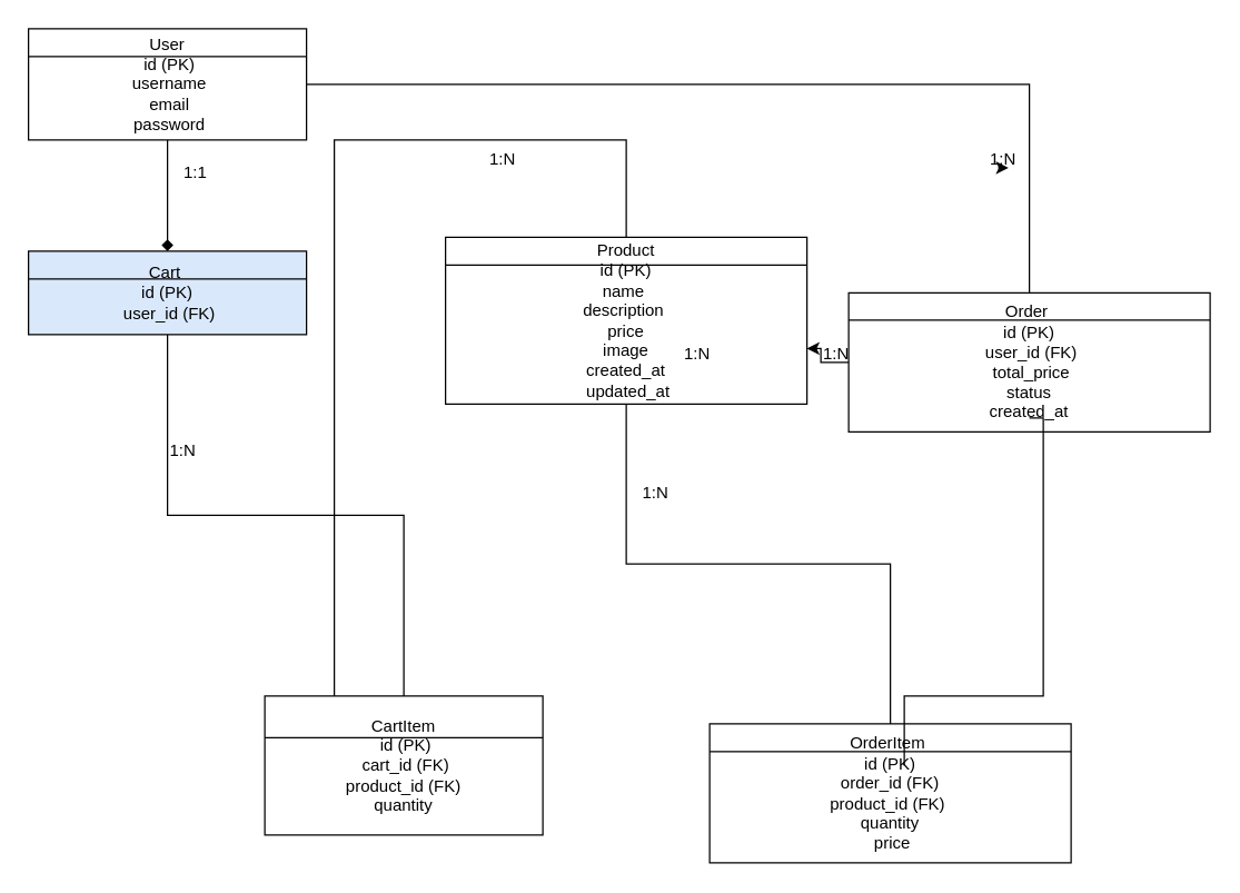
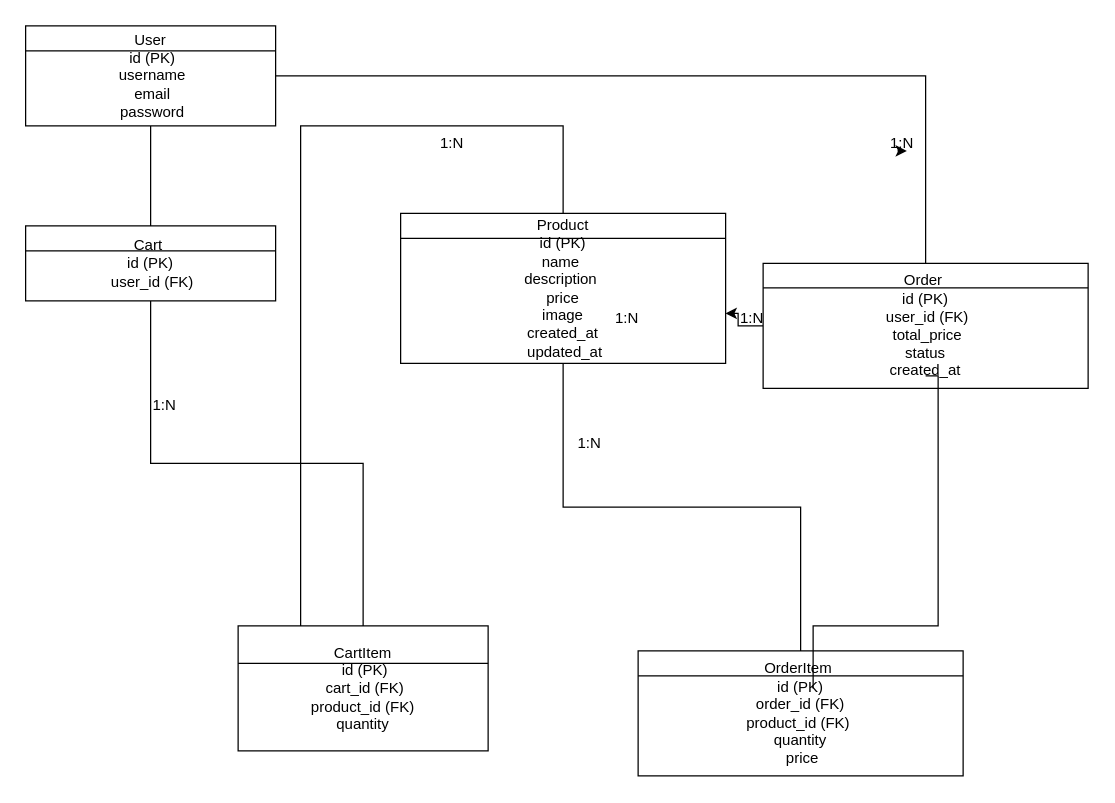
  <mxCell id="0" />
  <mxCell id="1" parent="0" />
  <mxCell id="2" value="User&lt;div&gt;&amp;nbsp;id (PK)&lt;/div&gt;&lt;div&gt;&amp;nbsp;username&lt;/div&gt;&lt;div&gt;&amp;nbsp;email&lt;/div&gt;&lt;div&gt;&amp;nbsp;password&lt;/div&gt;" style="rounded=0;whiteSpace=wrap;html=1;strokeColor=#000000;fillColor=#FFFFFF;" vertex="1" parent="1"><mxGeometry x="20" y="20" width="200" height="80" as="geometry" /></mxCell>
  <mxCell id="3" value="Product&lt;div&gt;&amp;nbsp;id (PK)&amp;nbsp;&lt;/div&gt;&lt;div&gt;name&amp;nbsp;&lt;/div&gt;&lt;div&gt;description&amp;nbsp;&lt;/div&gt;&lt;div&gt;price&lt;/div&gt;&lt;div&gt;&amp;nbsp;image&amp;nbsp;&lt;/div&gt;&lt;div&gt;created_at&lt;/div&gt;&lt;div&gt;&amp;nbsp;updated_at&lt;/div&gt;" style="rounded=0;whiteSpace=wrap;html=1;strokeColor=#000000;fillColor=#FFFFFF;" vertex="1" parent="1"><mxGeometry x="320" y="170" width="260" height="120" as="geometry" /></mxCell>
- <mxCell id="4" value="Cart&amp;nbsp;&lt;div&gt;id (PK)&lt;/div&gt;&lt;div&gt;&amp;nbsp;user_id (FK)&lt;/div&gt;" style="rounded=0;whiteSpace=wrap;html=1;strokeColor=#000000;fillColor=#dae8fc;" vertex="1" parent="1"><mxGeometry x="20" y="180" width="200" height="60" as="geometry" /></mxCell>
+ <mxCell id="4" value="Cart&amp;nbsp;&lt;div&gt;id (PK)&lt;/div&gt;&lt;div&gt;&amp;nbsp;user_id (FK)&lt;/div&gt;" style="rounded=0;whiteSpace=wrap;html=1;strokeColor=#000000;fillColor=#FFFFFF;" vertex="1" parent="1"><mxGeometry x="20" y="180" width="200" height="60" as="geometry" /></mxCell>
  <mxCell id="5" value="" style="edgeStyle=orthogonalEdgeStyle;rounded=0;orthogonalLoop=1;jettySize=auto;html=1;" edge="1" parent="1" source="6" target="18"><mxGeometry relative="1" as="geometry" /></mxCell>
  <mxCell id="6" value="Order&amp;nbsp;&lt;div&gt;id (PK)&lt;/div&gt;&lt;div&gt;&amp;nbsp;user_id (FK)&lt;/div&gt;&lt;div&gt;&amp;nbsp;total_price&lt;/div&gt;&lt;div&gt;&amp;nbsp;status&amp;nbsp;&lt;/div&gt;&lt;div&gt;created_at&lt;/div&gt;" style="rounded=0;whiteSpace=wrap;html=1;strokeColor=#000000;fillColor=#FFFFFF;" vertex="1" parent="1"><mxGeometry x="610" y="210" width="260" height="100" as="geometry" /></mxCell>
  <mxCell id="7" value="CartItem&lt;div&gt;&amp;nbsp;id (PK)&lt;/div&gt;&lt;div&gt;&amp;nbsp;cart_id (FK)&lt;/div&gt;&lt;div&gt;&amp;nbsp;product_id (FK)&amp;nbsp;&lt;/div&gt;&lt;div&gt;quantity&lt;/div&gt;" style="rounded=0;whiteSpace=wrap;html=1;strokeColor=#000000;fillColor=#FFFFFF;" vertex="1" parent="1"><mxGeometry x="190" y="500" width="200" height="100" as="geometry" /></mxCell>
  <mxCell id="8" value="OrderItem&amp;nbsp;&lt;div&gt;id (PK)&lt;/div&gt;&lt;div&gt;&amp;nbsp;order_id (FK)&amp;nbsp;&lt;/div&gt;&lt;div&gt;product_id (FK)&amp;nbsp;&lt;/div&gt;&lt;div&gt;quantity&lt;/div&gt;&lt;div&gt;&amp;nbsp;price&lt;/div&gt;" style="rounded=0;whiteSpace=wrap;html=1;strokeColor=#000000;fillColor=#FFFFFF;" vertex="1" parent="1"><mxGeometry x="510" y="520" width="260" height="100" as="geometry" /></mxCell>
- <mxCell id="9" style="edgeStyle=orthogonalEdgeStyle;rounded=0;html=1;endArrow=diamond;" edge="1" parent="1" source="2" target="4"><mxGeometry relative="1" as="geometry" /></mxCell>
- <mxCell id="10" value="1:1" style="text;html=1;strokeColor=none;fillColor=none;" vertex="1" parent="1"><mxGeometry x="130" y="110" width="40" height="20" as="geometry" /></mxCell>
+ <mxCell id="9" style="edgeStyle=orthogonalEdgeStyle;rounded=0;html=1;endArrow=none;" edge="1" parent="1" source="2" target="4"><mxGeometry relative="1" as="geometry" /></mxCell>
  <mxCell id="11" style="edgeStyle=orthogonalEdgeStyle;rounded=0;html=1;endArrow=none;" edge="1" parent="1" source="4" target="7"><mxGeometry relative="1" as="geometry" /></mxCell>
  <mxCell id="12" value="1:N" style="text;html=1;strokeColor=none;fillColor=none;" vertex="1" parent="1"><mxGeometry x="120" y="310" width="30" height="20" as="geometry" /></mxCell>
  <mxCell id="13" style="edgeStyle=orthogonalEdgeStyle;rounded=0;html=1;endArrow=none;" edge="1" parent="1" source="3" target="7"><mxGeometry relative="1" as="geometry"><Array as="points"><mxPoint x="240" y="100" /></Array></mxGeometry></mxCell>
  <mxCell id="14" value="1:N" style="text;html=1;strokeColor=none;fillColor=none;" vertex="1" parent="1"><mxGeometry x="460" y="340" width="30" height="20" as="geometry" /></mxCell>
  <mxCell id="15" style="edgeStyle=orthogonalEdgeStyle;rounded=0;html=1;endArrow=none;" edge="1" parent="1" source="2" target="6"><mxGeometry relative="1" as="geometry" /></mxCell>
  <mxCell id="16" value="1:N" style="text;html=1;strokeColor=none;fillColor=none;" vertex="1" parent="1"><mxGeometry x="350" y="100" width="30" height="20" as="geometry" /></mxCell>
  <mxCell id="17" style="edgeStyle=orthogonalEdgeStyle;rounded=0;html=1;endArrow=none;" edge="1" parent="1"><mxGeometry relative="1" as="geometry"><mxPoint x="740" y="300" as="sourcePoint" /><mxPoint x="650" y="550" as="targetPoint" /><Array as="points"><mxPoint x="750" y="500" /><mxPoint x="650" y="500" /></Array></mxGeometry></mxCell>
  <mxCell id="18" value="1:N" style="text;html=1;strokeColor=none;fillColor=none;" vertex="1" parent="1"><mxGeometry x="490" y="240" width="90" height="20" as="geometry" /></mxCell>
  <mxCell id="19" style="edgeStyle=orthogonalEdgeStyle;rounded=0;html=1;endArrow=none;" edge="1" parent="1" source="3" target="8"><mxGeometry relative="1" as="geometry" /></mxCell>
  <mxCell id="20" value="1:N" style="text;html=1;strokeColor=none;fillColor=none;" vertex="1" parent="1"><mxGeometry x="710" y="100" width="30" height="20" as="geometry" /></mxCell>
  <mxCell id="21" style="edgeStyle=orthogonalEdgeStyle;rounded=0;orthogonalLoop=1;jettySize=auto;html=1;exitX=0.25;exitY=1;exitDx=0;exitDy=0;entryX=0.5;entryY=1;entryDx=0;entryDy=0;" edge="1" parent="1" source="20" target="20"><mxGeometry relative="1" as="geometry" /></mxCell>
  <mxCell id="22" value="" style="endArrow=none;html=1;rounded=0;" edge="1" parent="1" target="2"><mxGeometry width="50" height="50" relative="1" as="geometry"><mxPoint x="90" y="40" as="sourcePoint" /><mxPoint x="150" y="40" as="targetPoint" /><Array as="points"><mxPoint x="220" y="40" /><mxPoint x="20" y="40" /></Array></mxGeometry></mxCell>
  <mxCell id="23" value="" style="endArrow=none;html=1;rounded=0;" edge="1" parent="1"><mxGeometry width="50" height="50" relative="1" as="geometry"><mxPoint x="90" y="200" as="sourcePoint" /><mxPoint x="20" y="200" as="targetPoint" /><Array as="points"><mxPoint x="220" y="200" /><mxPoint x="20" y="200" /></Array></mxGeometry></mxCell>
  <mxCell id="24" value="" style="endArrow=none;html=1;rounded=0;" edge="1" parent="1"><mxGeometry width="50" height="50" relative="1" as="geometry"><mxPoint x="260" y="530" as="sourcePoint" /><mxPoint x="190" y="530" as="targetPoint" /><Array as="points"><mxPoint x="390" y="530" /><mxPoint x="190" y="530" /></Array></mxGeometry></mxCell>
  <mxCell id="25" value="" style="endArrow=none;html=1;rounded=0;" edge="1" parent="1"><mxGeometry width="50" height="50" relative="1" as="geometry"><mxPoint x="390" y="190" as="sourcePoint" /><mxPoint x="320" y="190" as="targetPoint" /><Array as="points"><mxPoint x="580" y="190" /><mxPoint x="320" y="190" /></Array></mxGeometry></mxCell>
  <mxCell id="26" value="" style="endArrow=none;html=1;rounded=0;" edge="1" parent="1"><mxGeometry width="50" height="50" relative="1" as="geometry"><mxPoint x="680" y="229.5" as="sourcePoint" /><mxPoint x="610" y="229.5" as="targetPoint" /><Array as="points"><mxPoint x="870" y="229.5" /><mxPoint x="610" y="229.5" /></Array></mxGeometry></mxCell>
  <mxCell id="27" value="" style="endArrow=none;html=1;rounded=0;" edge="1" parent="1"><mxGeometry width="50" height="50" relative="1" as="geometry"><mxPoint x="580" y="540" as="sourcePoint" /><mxPoint x="510" y="540" as="targetPoint" /><Array as="points"><mxPoint x="770" y="540" /><mxPoint x="510" y="540" /></Array></mxGeometry></mxCell>
  <mxCell id="28" value="1:N" style="text;html=1;strokeColor=none;fillColor=none;" vertex="1" parent="1"><mxGeometry x="590" y="240" width="30" height="20" as="geometry" /></mxCell>
